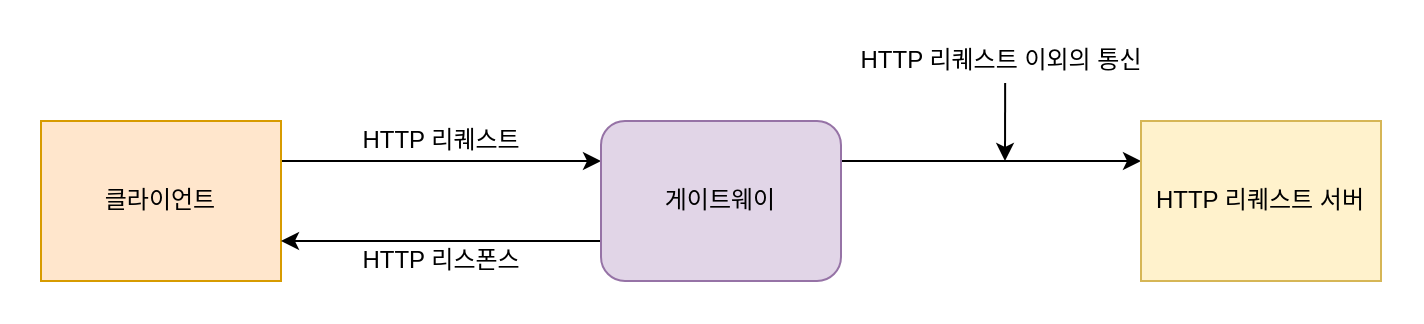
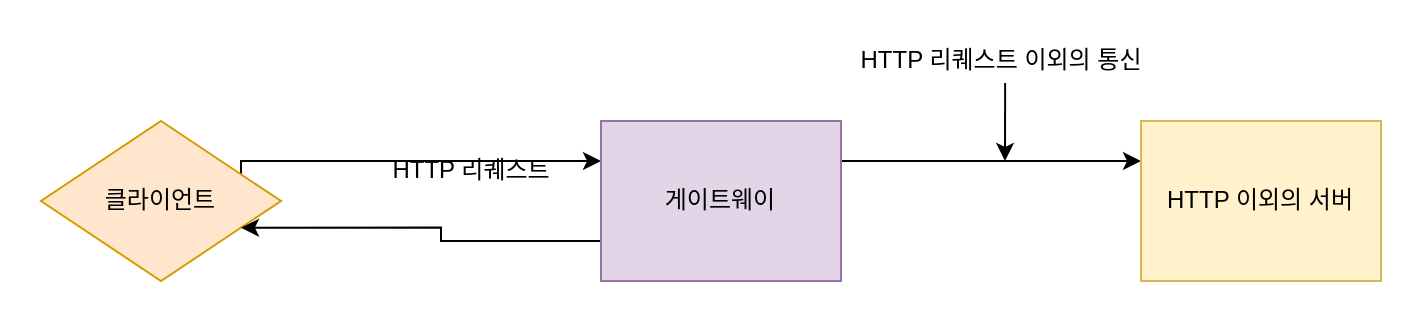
  <mxCell id="0" />
  <mxCell id="1" parent="0" />
  <mxCell id="2" style="edgeStyle=orthogonalEdgeStyle;rounded=0;orthogonalLoop=1;jettySize=auto;html=1;exitX=1;exitY=0.25;exitDx=0;exitDy=0;" edge="1" parent="1" source="3" target="6"><mxGeometry relative="1" as="geometry"><mxPoint x="300" y="80" as="targetPoint" /><Array as="points"><mxPoint x="230" y="80" /><mxPoint x="230" y="80" /></Array></mxGeometry></mxCell>
- <mxCell id="3" value="클라이언트" style="rounded=0;whiteSpace=wrap;html=1;fillColor=#ffe6cc;strokeColor=#d79b00;" vertex="1" parent="1"><mxGeometry x="20" y="60" width="120" height="80" as="geometry" /></mxCell>
+ <mxCell id="3" value="클라이언트" style="rhombus;whiteSpace=wrap;html=1;fillColor=#ffe6cc;strokeColor=#d79b00;" vertex="1" parent="1"><mxGeometry x="20" y="60" width="120" height="80" as="geometry" /></mxCell>
  <mxCell id="4" style="edgeStyle=orthogonalEdgeStyle;rounded=0;orthogonalLoop=1;jettySize=auto;html=1;exitX=1;exitY=0.25;exitDx=0;exitDy=0;" edge="1" parent="1" source="6"><mxGeometry relative="1" as="geometry"><mxPoint x="570" y="80" as="targetPoint" /></mxGeometry></mxCell>
  <mxCell id="5" style="edgeStyle=orthogonalEdgeStyle;rounded=0;orthogonalLoop=1;jettySize=auto;html=1;exitX=0;exitY=0.75;exitDx=0;exitDy=0;entryX=1;entryY=0.75;entryDx=0;entryDy=0;" edge="1" parent="1" source="6" target="3"><mxGeometry relative="1" as="geometry" /></mxCell>
- <mxCell id="6" value="게이트웨이" style="whiteSpace=wrap;html=1;fillColor=#e1d5e7;strokeColor=#9673a6;rounded=1;" vertex="1" parent="1"><mxGeometry x="300" y="60" width="120" height="80" as="geometry" /></mxCell>
- <mxCell id="7" value="HTTP 리퀘스트 서버" style="rounded=0;whiteSpace=wrap;html=1;fillColor=#fff2cc;strokeColor=#d6b656;" vertex="1" parent="1"><mxGeometry x="570" y="60" width="120" height="80" as="geometry" /></mxCell>
- <mxCell id="8" value="HTTP 리퀘스트" style="text;html=1;align=center;verticalAlign=middle;resizable=0;points=[];autosize=1;strokeColor=none;fillColor=none;" vertex="1" parent="1"><mxGeometry x="170" y="60" width="100" height="20" as="geometry" /></mxCell>
- <mxCell id="9" value="HTTP 리스폰스" style="text;html=1;align=center;verticalAlign=middle;resizable=0;points=[];autosize=1;strokeColor=none;fillColor=none;" vertex="1" parent="1"><mxGeometry x="170" y="120" width="100" height="20" as="geometry" /></mxCell>
+ <mxCell id="6" value="게이트웨이" style="rounded=0;whiteSpace=wrap;html=1;fillColor=#e1d5e7;strokeColor=#9673a6;" vertex="1" parent="1"><mxGeometry x="300" y="60" width="120" height="80" as="geometry" /></mxCell>
+ <mxCell id="7" value="HTTP 이외의 서버" style="rounded=0;whiteSpace=wrap;html=1;fillColor=#fff2cc;strokeColor=#d6b656;" vertex="1" parent="1"><mxGeometry x="570" y="60" width="120" height="80" as="geometry" /></mxCell>
+ <mxCell id="8" value="HTTP 리퀘스트" style="text;html=1;align=center;verticalAlign=middle;resizable=0;points=[];autosize=1;strokeColor=none;fillColor=none;" vertex="1" parent="1"><mxGeometry x="185" y="75" width="100" height="20" as="geometry" /></mxCell>
  <mxCell id="10" value="HTTP 리퀘스트 이외의 통신" style="text;html=1;align=center;verticalAlign=middle;resizable=0;points=[];autosize=1;strokeColor=none;fillColor=none;" vertex="1" parent="1"><mxGeometry x="420" y="20" width="160" height="20" as="geometry" /></mxCell>
  <mxCell id="11" value="" style="endArrow=classic;html=1;rounded=0;exitX=0.513;exitY=1.05;exitDx=0;exitDy=0;exitPerimeter=0;" edge="1" parent="1" source="10"><mxGeometry width="50" height="50" relative="1" as="geometry"><mxPoint x="290" y="210" as="sourcePoint" /><mxPoint x="502" y="80" as="targetPoint" /></mxGeometry></mxCell>
